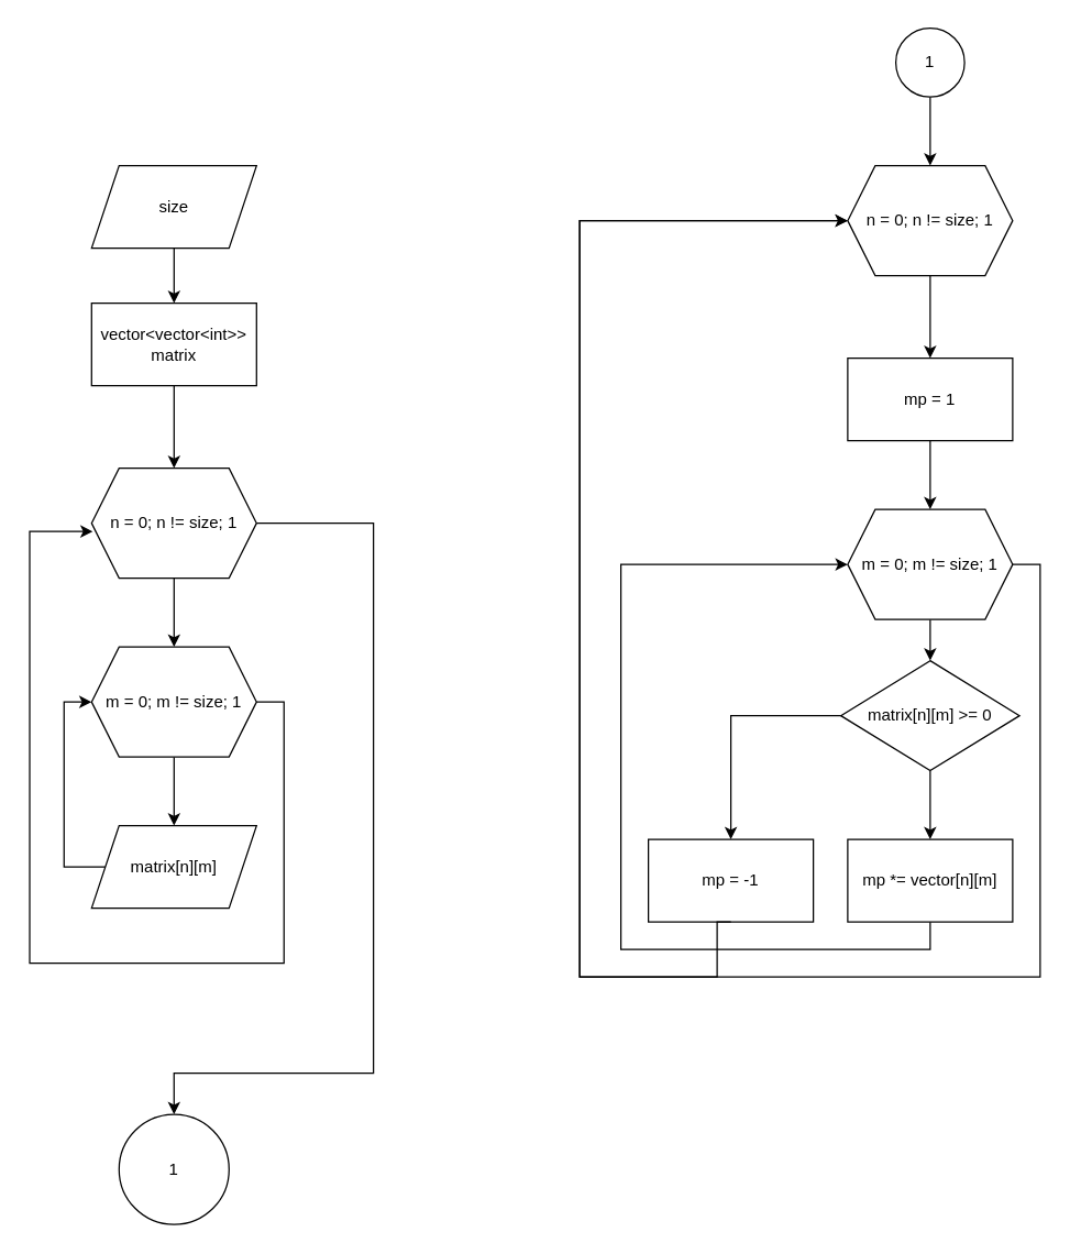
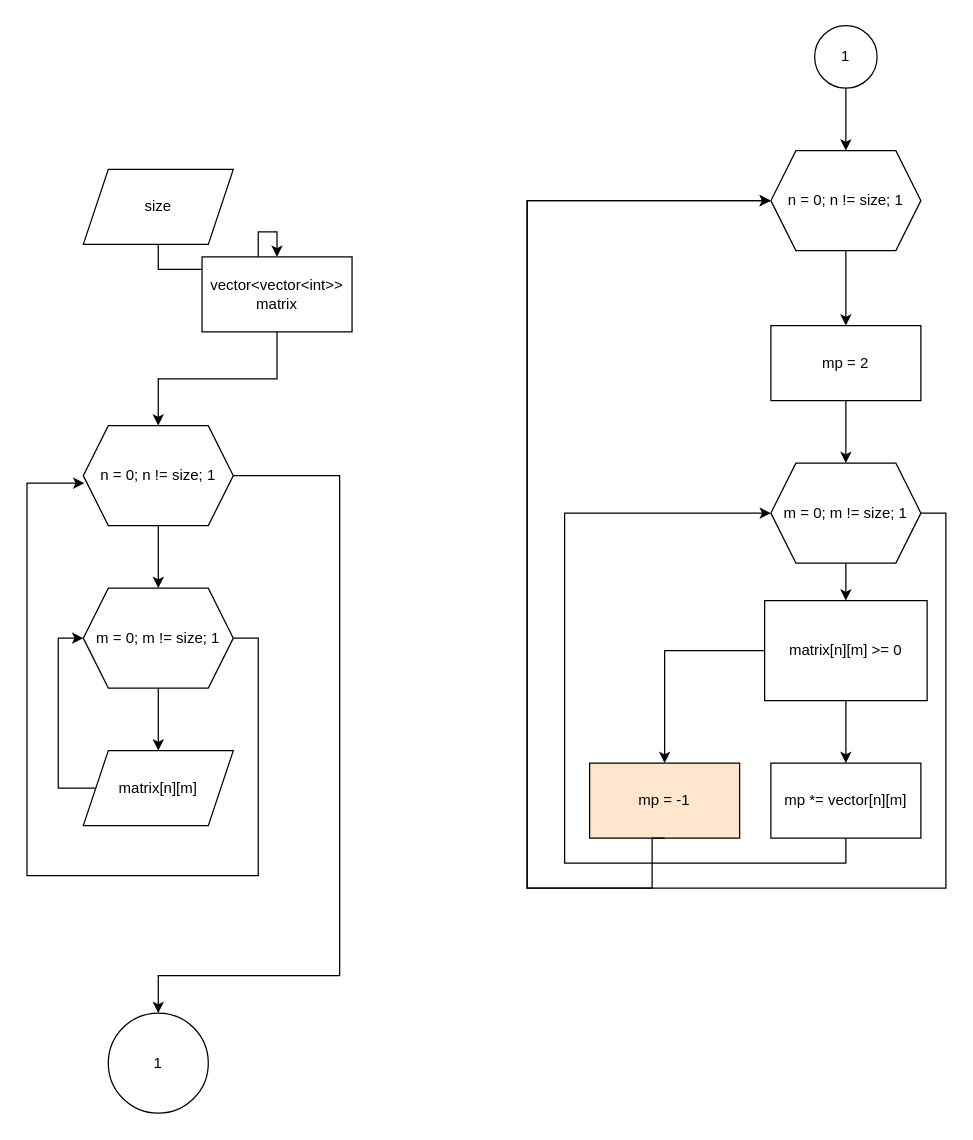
  <mxCell id="0" />
  <mxCell id="1" parent="0" />
  <mxCell id="2" value="" style="edgeStyle=orthogonalEdgeStyle;rounded=0;orthogonalLoop=1;jettySize=auto;html=1;" edge="1" parent="1" source="3" target="5"><mxGeometry relative="1" as="geometry" /></mxCell>
- <mxCell id="3" value="size" style="shape=parallelogram;perimeter=parallelogramPerimeter;whiteSpace=wrap;html=1;fixedSize=1;" vertex="1" parent="1"><mxGeometry x="65.94" y="120" width="120" height="60" as="geometry" /></mxCell>
+ <mxCell id="3" value="size" style="shape=parallelogram;perimeter=parallelogramPerimeter;whiteSpace=wrap;html=1;fixedSize=1;" vertex="1" parent="1"><mxGeometry x="65.94" y="135" width="120" height="60" as="geometry" /></mxCell>
  <mxCell id="4" value="" style="edgeStyle=orthogonalEdgeStyle;rounded=0;orthogonalLoop=1;jettySize=auto;html=1;" edge="1" parent="1" source="5" target="8"><mxGeometry relative="1" as="geometry" /></mxCell>
- <mxCell id="5" value="vector&amp;lt;vector&amp;lt;int&amp;gt;&amp;gt; matrix" style="rounded=0;whiteSpace=wrap;html=1;" vertex="1" parent="1"><mxGeometry x="65.94" y="220" width="120" height="60" as="geometry" /></mxCell>
+ <mxCell id="5" value="vector&amp;lt;vector&amp;lt;int&amp;gt;&amp;gt; matrix" style="rounded=0;whiteSpace=wrap;html=1;" vertex="1" parent="1"><mxGeometry x="160.94" y="205" width="120" height="60" as="geometry" /></mxCell>
  <mxCell id="6" value="" style="edgeStyle=orthogonalEdgeStyle;rounded=0;orthogonalLoop=1;jettySize=auto;html=1;" edge="1" parent="1" source="8" target="10"><mxGeometry relative="1" as="geometry" /></mxCell>
  <mxCell id="7" style="edgeStyle=orthogonalEdgeStyle;rounded=0;orthogonalLoop=1;jettySize=auto;html=1;exitX=1;exitY=0.5;exitDx=0;exitDy=0;entryX=0.5;entryY=0;entryDx=0;entryDy=0;" edge="1" parent="1" source="8" target="14"><mxGeometry relative="1" as="geometry"><Array as="points"><mxPoint x="271" y="380" /><mxPoint x="271" y="780" /></Array></mxGeometry></mxCell>
  <mxCell id="8" value="n = 0; n != size; 1" style="shape=hexagon;perimeter=hexagonPerimeter2;whiteSpace=wrap;html=1;fixedSize=1;" vertex="1" parent="1"><mxGeometry x="65.94" y="340" width="120" height="80" as="geometry" /></mxCell>
  <mxCell id="9" value="" style="edgeStyle=orthogonalEdgeStyle;rounded=0;orthogonalLoop=1;jettySize=auto;html=1;" edge="1" parent="1" source="10" target="12"><mxGeometry relative="1" as="geometry" /></mxCell>
  <mxCell id="10" value="m = 0; m != size; 1" style="shape=hexagon;perimeter=hexagonPerimeter2;whiteSpace=wrap;html=1;fixedSize=1;" vertex="1" parent="1"><mxGeometry x="65.94" y="470" width="120" height="80" as="geometry" /></mxCell>
  <mxCell id="11" style="edgeStyle=orthogonalEdgeStyle;rounded=0;orthogonalLoop=1;jettySize=auto;html=1;exitX=0;exitY=0.5;exitDx=0;exitDy=0;entryX=0;entryY=0.5;entryDx=0;entryDy=0;" edge="1" parent="1" source="12" target="10"><mxGeometry relative="1" as="geometry"><Array as="points"><mxPoint x="45.94" y="630" /><mxPoint x="45.94" y="510" /></Array></mxGeometry></mxCell>
  <mxCell id="12" value="matrix[n][m]" style="shape=parallelogram;perimeter=parallelogramPerimeter;whiteSpace=wrap;html=1;fixedSize=1;" vertex="1" parent="1"><mxGeometry x="65.94" y="600" width="120" height="60" as="geometry" /></mxCell>
  <mxCell id="13" style="edgeStyle=orthogonalEdgeStyle;rounded=0;orthogonalLoop=1;jettySize=auto;html=1;exitX=1;exitY=0.5;exitDx=0;exitDy=0;entryX=0.007;entryY=0.575;entryDx=0;entryDy=0;entryPerimeter=0;" edge="1" parent="1" source="10" target="8"><mxGeometry relative="1" as="geometry"><Array as="points"><mxPoint x="205.94" y="510" /><mxPoint x="205.94" y="700" /><mxPoint x="20.94" y="700" /><mxPoint x="20.94" y="386" /></Array></mxGeometry></mxCell>
  <mxCell id="14" value="1" style="ellipse;whiteSpace=wrap;html=1;aspect=fixed;" vertex="1" parent="1"><mxGeometry x="85.94" y="810" width="80" height="80" as="geometry" /></mxCell>
  <mxCell id="15" value="" style="edgeStyle=orthogonalEdgeStyle;rounded=0;orthogonalLoop=1;jettySize=auto;html=1;" edge="1" parent="1" source="16" target="18"><mxGeometry relative="1" as="geometry" /></mxCell>
  <mxCell id="16" value="1" style="ellipse;whiteSpace=wrap;html=1;aspect=fixed;" vertex="1" parent="1"><mxGeometry x="651" y="20" width="50" height="50" as="geometry" /></mxCell>
  <mxCell id="17" value="" style="edgeStyle=orthogonalEdgeStyle;rounded=0;orthogonalLoop=1;jettySize=auto;html=1;" edge="1" parent="1" source="18" target="20"><mxGeometry relative="1" as="geometry" /></mxCell>
  <mxCell id="18" value="n = 0; n != size; 1" style="shape=hexagon;perimeter=hexagonPerimeter2;whiteSpace=wrap;html=1;fixedSize=1;" vertex="1" parent="1"><mxGeometry x="616" y="120" width="120" height="80" as="geometry" /></mxCell>
  <mxCell id="19" value="" style="edgeStyle=orthogonalEdgeStyle;rounded=0;orthogonalLoop=1;jettySize=auto;html=1;" edge="1" parent="1" source="20" target="23"><mxGeometry relative="1" as="geometry" /></mxCell>
- <mxCell id="20" value="mp = 1" style="rounded=0;whiteSpace=wrap;html=1;" vertex="1" parent="1"><mxGeometry x="616" y="260" width="120" height="60" as="geometry" /></mxCell>
+ <mxCell id="20" value="mp = 2" style="rounded=0;whiteSpace=wrap;html=1;" vertex="1" parent="1"><mxGeometry x="616" y="260" width="120" height="60" as="geometry" /></mxCell>
  <mxCell id="21" value="" style="edgeStyle=orthogonalEdgeStyle;rounded=0;orthogonalLoop=1;jettySize=auto;html=1;" edge="1" parent="1" source="23" target="26"><mxGeometry relative="1" as="geometry" /></mxCell>
  <mxCell id="22" style="edgeStyle=orthogonalEdgeStyle;rounded=0;orthogonalLoop=1;jettySize=auto;html=1;exitX=1;exitY=0.5;exitDx=0;exitDy=0;entryX=0;entryY=0.5;entryDx=0;entryDy=0;" edge="1" parent="1" source="23" target="18"><mxGeometry relative="1" as="geometry"><Array as="points"><mxPoint x="756" y="410" /><mxPoint x="756" y="710" /><mxPoint x="421" y="710" /><mxPoint x="421" y="160" /></Array></mxGeometry></mxCell>
  <mxCell id="23" value="m = 0; m != size; 1" style="shape=hexagon;perimeter=hexagonPerimeter2;whiteSpace=wrap;html=1;fixedSize=1;" vertex="1" parent="1"><mxGeometry x="616" y="370" width="120" height="80" as="geometry" /></mxCell>
  <mxCell id="24" value="" style="edgeStyle=orthogonalEdgeStyle;rounded=0;orthogonalLoop=1;jettySize=auto;html=1;" edge="1" parent="1" source="26" target="28"><mxGeometry relative="1" as="geometry" /></mxCell>
  <mxCell id="25" style="edgeStyle=orthogonalEdgeStyle;rounded=0;orthogonalLoop=1;jettySize=auto;html=1;exitX=0;exitY=0.5;exitDx=0;exitDy=0;entryX=0.5;entryY=0;entryDx=0;entryDy=0;" edge="1" parent="1" source="26" target="29"><mxGeometry relative="1" as="geometry" /></mxCell>
- <mxCell id="26" value="matrix[n][m] &amp;gt;= 0" style="rhombus;whiteSpace=wrap;html=1;" vertex="1" parent="1"><mxGeometry x="611" y="480" width="130" height="80" as="geometry" /></mxCell>
+ <mxCell id="26" value="matrix[n][m] &amp;gt;= 0" style="whiteSpace=wrap;html=1;rounded=0;" vertex="1" parent="1"><mxGeometry x="611" y="480" width="130" height="80" as="geometry" /></mxCell>
  <mxCell id="27" style="edgeStyle=orthogonalEdgeStyle;rounded=0;orthogonalLoop=1;jettySize=auto;html=1;exitX=0.5;exitY=1;exitDx=0;exitDy=0;entryX=0;entryY=0.5;entryDx=0;entryDy=0;" edge="1" parent="1" source="28" target="23"><mxGeometry relative="1" as="geometry"><Array as="points"><mxPoint x="676" y="690" /><mxPoint x="451" y="690" /><mxPoint x="451" y="410" /></Array></mxGeometry></mxCell>
  <mxCell id="28" value="mp *= vector[n][m]" style="rounded=0;whiteSpace=wrap;html=1;" vertex="1" parent="1"><mxGeometry x="616" y="610" width="120" height="60" as="geometry" /></mxCell>
- <mxCell id="29" value="mp = -1" style="rounded=0;whiteSpace=wrap;html=1;" vertex="1" parent="1"><mxGeometry x="471" y="610" width="120" height="60" as="geometry" /></mxCell>
+ <mxCell id="29" value="mp = -1" style="rounded=0;whiteSpace=wrap;html=1;fillColor=#ffe6cc;" vertex="1" parent="1"><mxGeometry x="471" y="610" width="120" height="60" as="geometry" /></mxCell>
  <mxCell id="30" style="edgeStyle=orthogonalEdgeStyle;rounded=0;orthogonalLoop=1;jettySize=auto;html=1;exitX=0.5;exitY=1;exitDx=0;exitDy=0;entryX=0;entryY=0.5;entryDx=0;entryDy=0;" edge="1" parent="1" source="29" target="18"><mxGeometry relative="1" as="geometry"><Array as="points"><mxPoint x="521" y="670" /><mxPoint x="521" y="710" /><mxPoint x="421" y="710" /><mxPoint x="421" y="160" /></Array></mxGeometry></mxCell>
